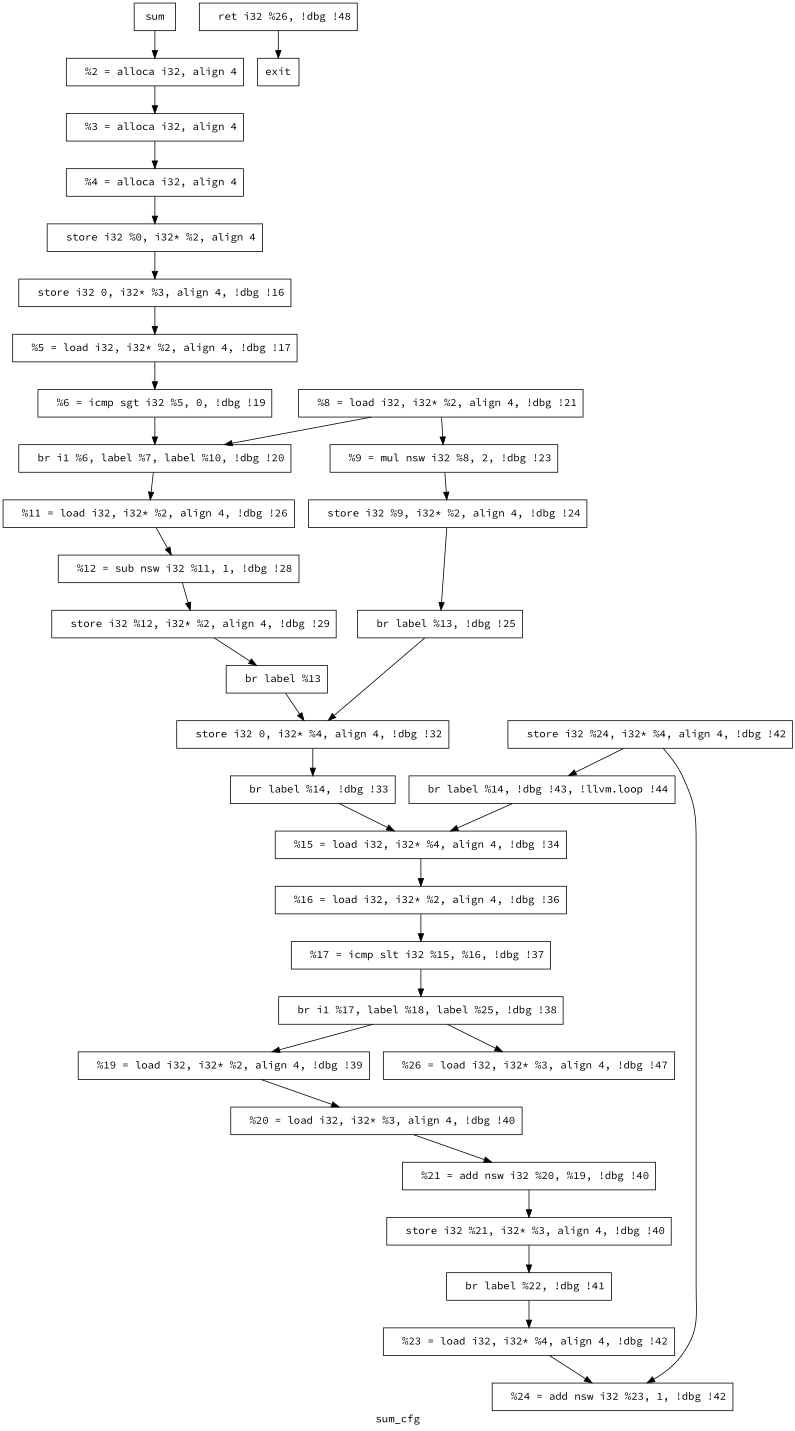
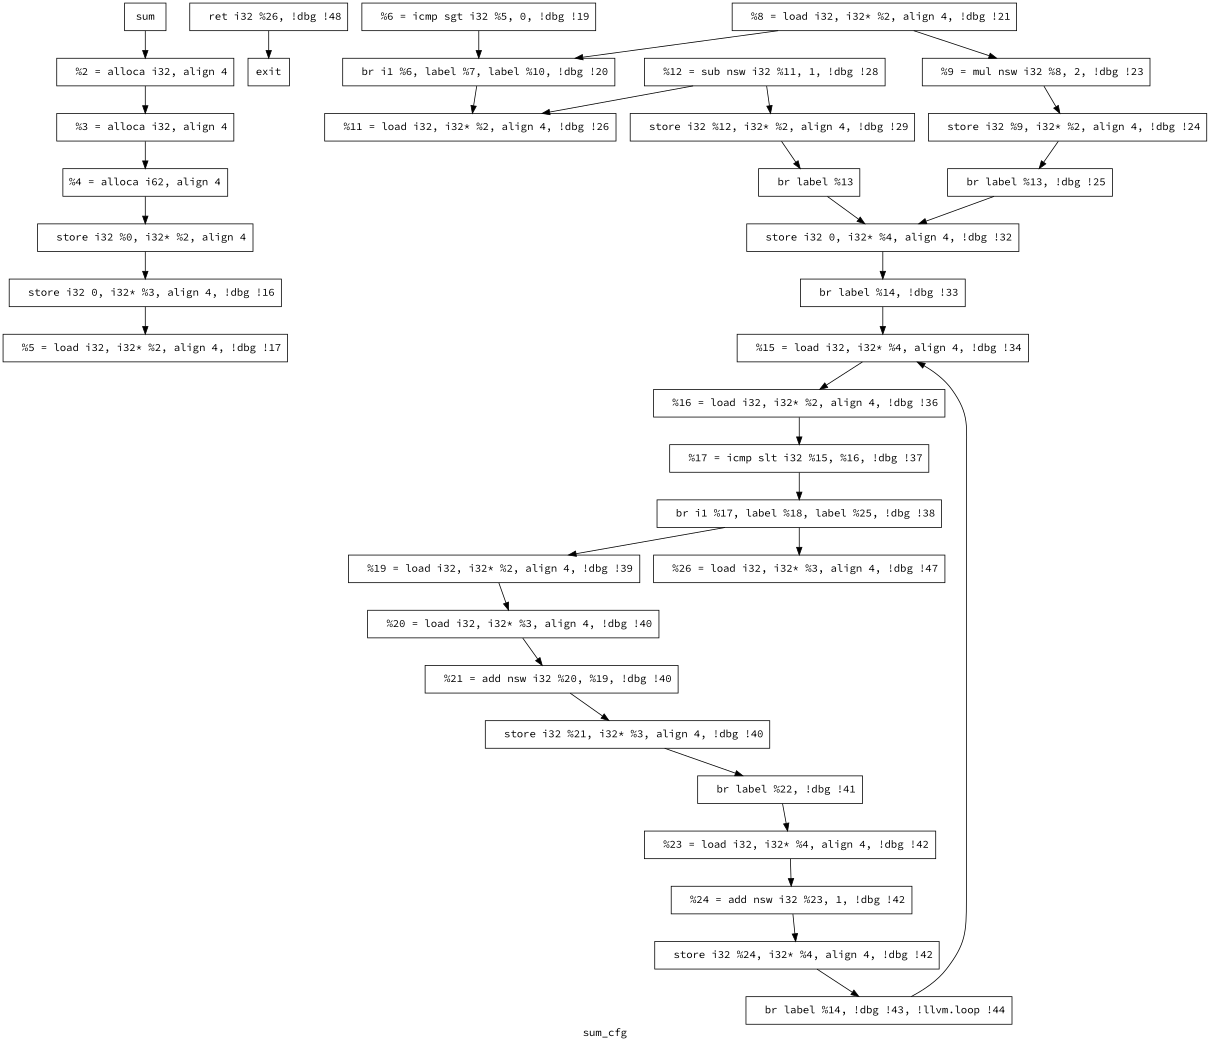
  digraph {
    fontname="Source Code Pro"
    label=sum_cfg
    node [color=black fontname="Source Code Pro" shape=rectangle]
    edge [color=black fontname="Source Code Pro"]
    n1 [label=sum]
    n2 [label="  %2 = alloca i32, align 4"]
    n3 [label="  %3 = alloca i32, align 4"]
    n4 [label=exit]
-   n5 [label="  %4 = alloca i32, align 4"]
+   n5 [label="%4 = alloca i62, align 4"]
    n6 [label="  store i32 %0, i32* %2, align 4"]
    n7 [label="  store i32 0, i32* %3, align 4, !dbg !16"]
    n8 [label="  %5 = load i32, i32* %2, align 4, !dbg !17"]
    n9 [label="  %6 = icmp sgt i32 %5, 0, !dbg !19"]
    n10 [label="  br i1 %6, label %7, label %10, !dbg !20"]
    n11 [label="  %11 = load i32, i32* %2, align 4, !dbg !26"]
    n12 [label="  %8 = load i32, i32* %2, align 4, !dbg !21"]
    n13 [label="  %9 = mul nsw i32 %8, 2, !dbg !23"]
    n14 [label="  %12 = sub nsw i32 %11, 1, !dbg !28"]
    n15 [label="  store i32 %9, i32* %2, align 4, !dbg !24"]
    n16 [label="  br label %13, !dbg !25"]
    n17 [label="  store i32 0, i32* %4, align 4, !dbg !32"]
    n18 [label="  br label %14, !dbg !33"]
    n19 [label="  store i32 %12, i32* %2, align 4, !dbg !29"]
    n20 [label="  br label %13"]
    n21 [label="  %15 = load i32, i32* %4, align 4, !dbg !34"]
    n22 [label="  %16 = load i32, i32* %2, align 4, !dbg !36"]
    n23 [label="  %17 = icmp slt i32 %15, %16, !dbg !37"]
    n24 [label="  br i1 %17, label %18, label %25, !dbg !38"]
    n25 [label="  %19 = load i32, i32* %2, align 4, !dbg !39"]
    n26 [label="  %26 = load i32, i32* %3, align 4, !dbg !47"]
    n27 [label="  %20 = load i32, i32* %3, align 4, !dbg !40"]
    n28 [label="  %21 = add nsw i32 %20, %19, !dbg !40"]
    n29 [label="  store i32 %21, i32* %3, align 4, !dbg !40"]
    n30 [label="  br label %22, !dbg !41"]
    n31 [label="  %23 = load i32, i32* %4, align 4, !dbg !42"]
    n32 [label="  %24 = add nsw i32 %23, 1, !dbg !42"]
    n33 [label="  ret i32 %26, !dbg !48"]
    n34 [label="  store i32 %24, i32* %4, align 4, !dbg !42"]
    n35 [label="  br label %14, !dbg !43, !llvm.loop !44"]
    n1 -> n2
    n2 -> n3
    n3 -> n5
    n5 -> n6
    n6 -> n7
    n7 -> n8
-   n8 -> n9
    n9 -> n10
    n10 -> n11
-   n11 -> n14
+   n14 -> n11
    n12 -> n10
    n12 -> n13
    n13 -> n15
    n14 -> n19
    n15 -> n16
    n16 -> n17
    n17 -> n18
    n18 -> n21
    n19 -> n20
    n20 -> n17
    n21 -> n22
    n22 -> n23
    n23 -> n24
    n24 -> n25
    n24 -> n26
    n25 -> n27
    n27 -> n28
    n28 -> n29
    n29 -> n30
    n30 -> n31
    n31 -> n32
-   n34 -> n32
+   n32 -> n34
    n33 -> n4
    n34 -> n35
    n35 -> n21
  }
